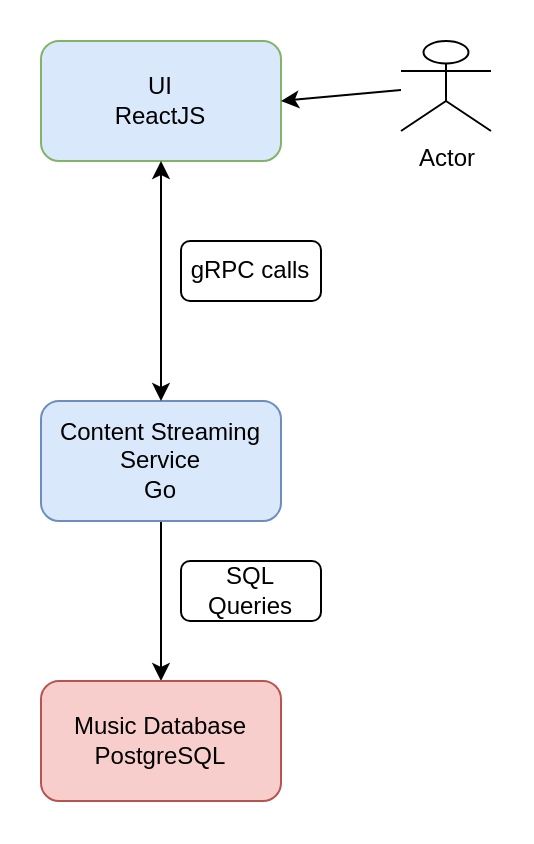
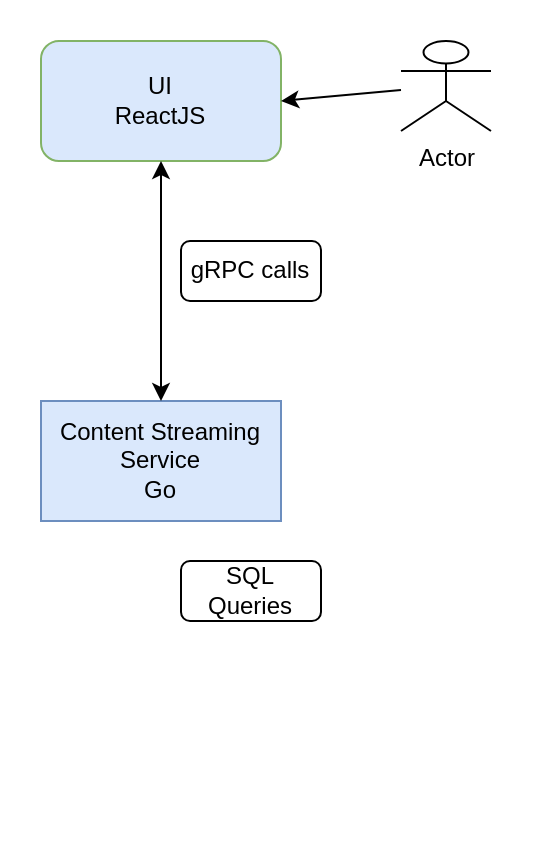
  <mxCell id="0" />
  <mxCell id="1" parent="0" />
- <mxCell id="2" style="edgeStyle=orthogonalEdgeStyle;rounded=0;orthogonalLoop=1;jettySize=auto;html=1;exitX=0.5;exitY=1;exitDx=0;exitDy=0;" edge="1" parent="1" source="3" target="5"><mxGeometry relative="1" as="geometry" /></mxCell>
- <mxCell id="3" value="&lt;div&gt;Content Streaming Service&lt;/div&gt;&lt;div&gt;Go&lt;br&gt;&lt;/div&gt;" style="rounded=1;whiteSpace=wrap;html=1;fillColor=#dae8fc;strokeColor=#6c8ebf;" vertex="1" parent="1"><mxGeometry x="20" y="200" width="120" height="60" as="geometry" /></mxCell>
+ <mxCell id="3" value="&lt;div&gt;Content Streaming Service&lt;/div&gt;&lt;div&gt;Go&lt;br&gt;&lt;/div&gt;" style="whiteSpace=wrap;html=1;fillColor=#dae8fc;strokeColor=#6c8ebf;rounded=0;" vertex="1" parent="1"><mxGeometry x="20" y="200" width="120" height="60" as="geometry" /></mxCell>
  <mxCell id="4" value="&lt;div&gt;UI&lt;/div&gt;&lt;div&gt;ReactJS&lt;br&gt;&lt;/div&gt;" style="rounded=1;whiteSpace=wrap;html=1;fillColor=#dae8fc;strokeColor=#82b366;" vertex="1" parent="1"><mxGeometry x="20" y="20" width="120" height="60" as="geometry" /></mxCell>
- <mxCell id="5" value="&lt;div&gt;Music Database&lt;/div&gt;&lt;div&gt;PostgreSQL&lt;br&gt;&lt;/div&gt;" style="rounded=1;whiteSpace=wrap;html=1;fillColor=#f8cecc;strokeColor=#b85450;" vertex="1" parent="1"><mxGeometry x="20" y="340" width="120" height="60" as="geometry" /></mxCell>
  <mxCell id="6" value="" style="endArrow=classic;startArrow=classic;html=1;rounded=0;entryX=0.5;entryY=1;entryDx=0;entryDy=0;exitX=0.5;exitY=0;exitDx=0;exitDy=0;" edge="1" parent="1" source="3" target="4"><mxGeometry width="50" height="50" relative="1" as="geometry"><mxPoint x="50" y="230" as="sourcePoint" /><mxPoint x="100" y="180" as="targetPoint" /></mxGeometry></mxCell>
  <mxCell id="7" value="SQL Queries" style="rounded=1;whiteSpace=wrap;html=1;" vertex="1" parent="1"><mxGeometry x="90" y="280" width="70" height="30" as="geometry" /></mxCell>
  <mxCell id="8" value="gRPC calls" style="rounded=1;whiteSpace=wrap;html=1;" vertex="1" parent="1"><mxGeometry x="90" y="120" width="70" height="30" as="geometry" /></mxCell>
  <mxCell id="9" value="Actor" style="shape=umlActor;verticalLabelPosition=bottom;verticalAlign=top;html=1;outlineConnect=0;" vertex="1" parent="1"><mxGeometry x="200" y="20" width="45" height="45" as="geometry" /></mxCell>
  <mxCell id="10" value="" style="endArrow=classic;html=1;rounded=0;entryX=1;entryY=0.5;entryDx=0;entryDy=0;" edge="1" parent="1" source="9" target="4"><mxGeometry width="50" height="50" relative="1" as="geometry"><mxPoint x="320" y="30" as="sourcePoint" /><mxPoint x="100" y="210" as="targetPoint" /></mxGeometry></mxCell>
